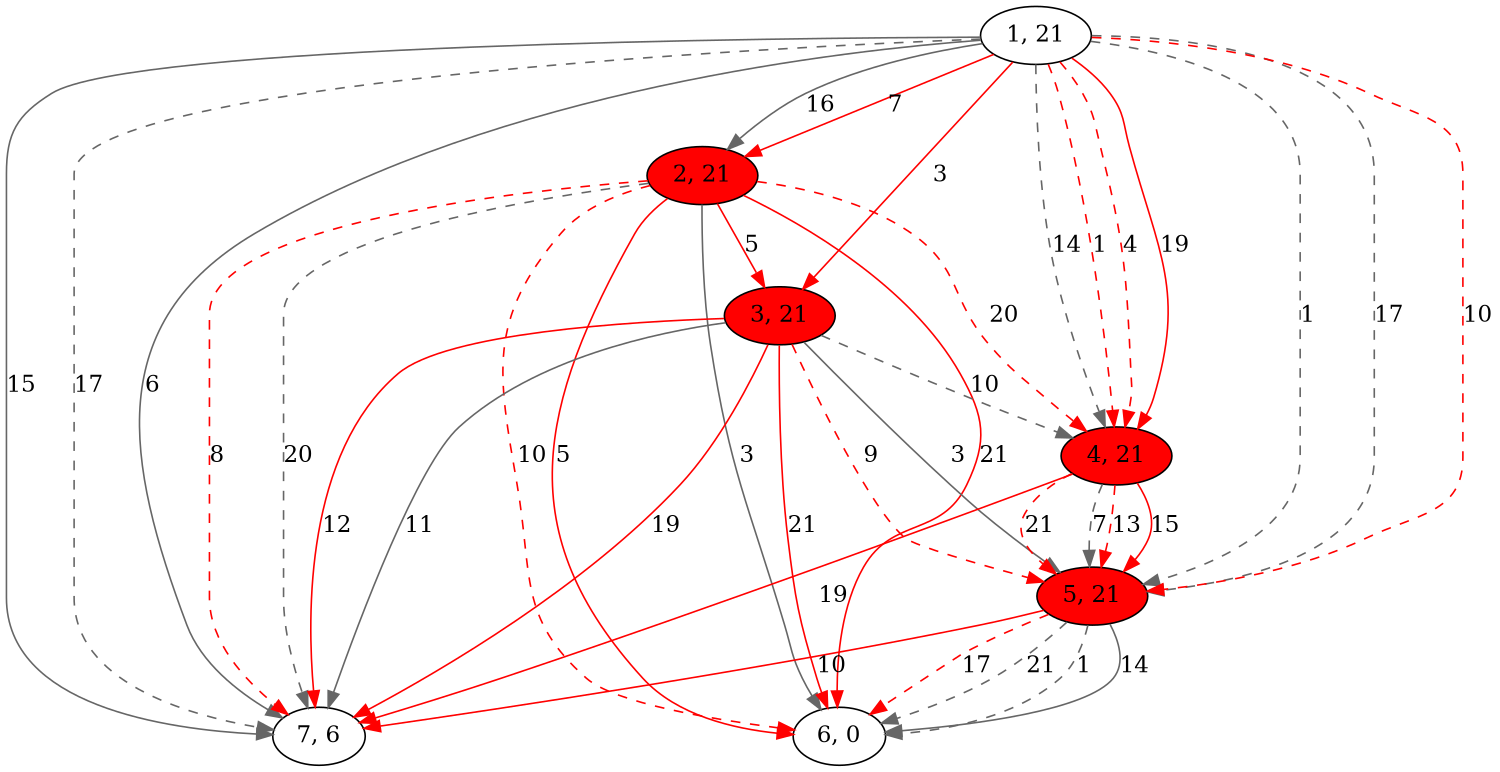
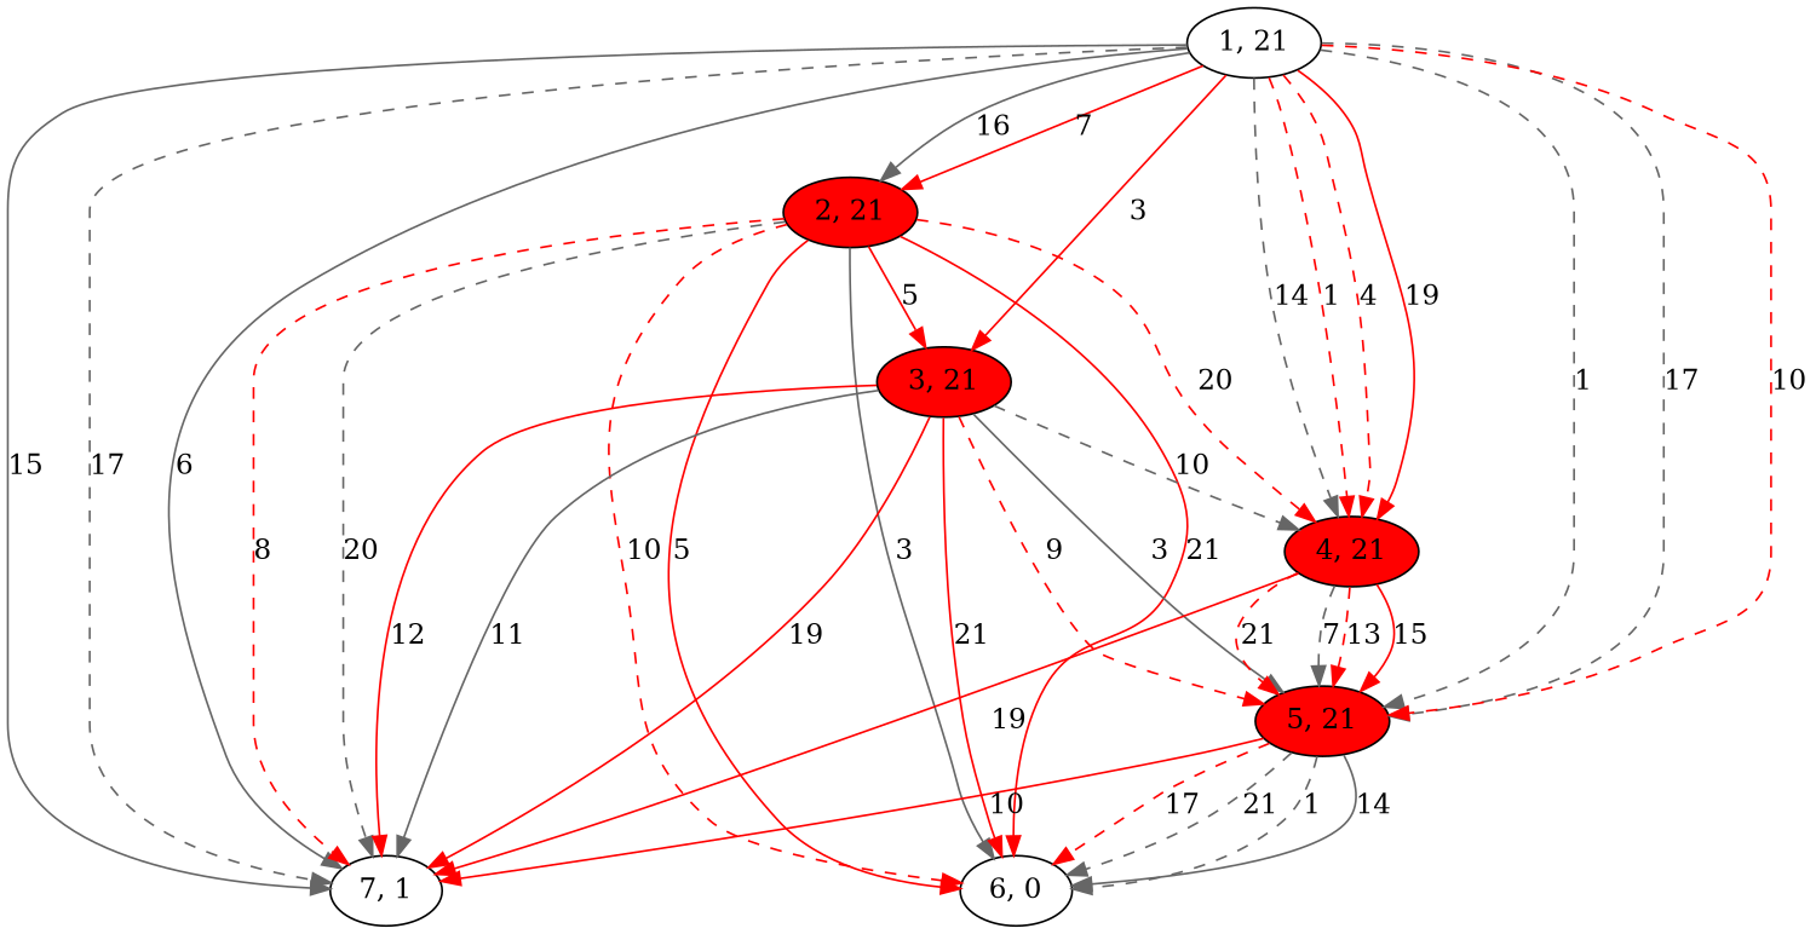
  digraph {
    node [fillcolor=red style=filled]
    edge [color=red style=solid]
    n1 [label="1, 21" fillcolor="" style=""]
    n2 [label="2, 21"]
    n3 [label="3, 21"]
    n4 [label="4, 21"]
    n5 [label="5, 21"]
-   n6 [label="7, 6" fillcolor="" style=""]
+   n6 [label="7, 1" fillcolor="" style=""]
    n7 [label="6, 0" fillcolor="" style=""]
    n1 -> n2 [color=gray40 label=16]
    n1 -> n2 [label=7]
    n1 -> n3 [label=3]
    n1 -> n4 [label=1 style=dashed]
    n1 -> n4 [label=4 style=dashed]
    n1 -> n4 [label=19]
    n1 -> n4 [color=gray40 label=14 style=dashed]
    n1 -> n5 [color=gray40 label=1 style=dashed]
    n1 -> n5 [color=gray40 label=17 style=dashed]
    n1 -> n5 [label=10 style=dashed]
    n1 -> n6 [color=gray40 label=6]
    n1 -> n6 [color=gray40 label=15]
    n1 -> n6 [color=gray40 label=17 style=dashed]
    n2 -> n3 [label=5]
    n2 -> n4 [label=20 style=dashed]
    n2 -> n6 [color=gray40 label=20 style=dashed]
    n2 -> n6 [label=8 style=dashed]
    n2 -> n7 [label=21]
    n2 -> n7 [label=10 style=dashed]
    n2 -> n7 [label=5]
    n2 -> n7 [color=gray40 label=3]
    n3 -> n4 [color=gray40 label=10 style=dashed]
    n3 -> n5 [label=9 style=dashed]
    n3 -> n5 [color=gray40 label=3]
    n3 -> n6 [label=12]
    n3 -> n6 [color=gray40 label=11]
    n3 -> n6 [label=19]
    n3 -> n7 [label=21]
    n4 -> n5 [label=21 style=dashed]
    n4 -> n5 [color=gray40 label=7 style=dashed]
    n4 -> n5 [label=13 style=dashed]
    n4 -> n5 [label=15]
    n4 -> n6 [label=19]
    n5 -> n6 [label=10]
    n5 -> n7 [color=gray40 label=14]
    n5 -> n7 [label=17 style=dashed]
    n5 -> n7 [color=gray40 label=21 style=dashed]
    n5 -> n7 [color=gray40 label=1 style=dashed]
  }
